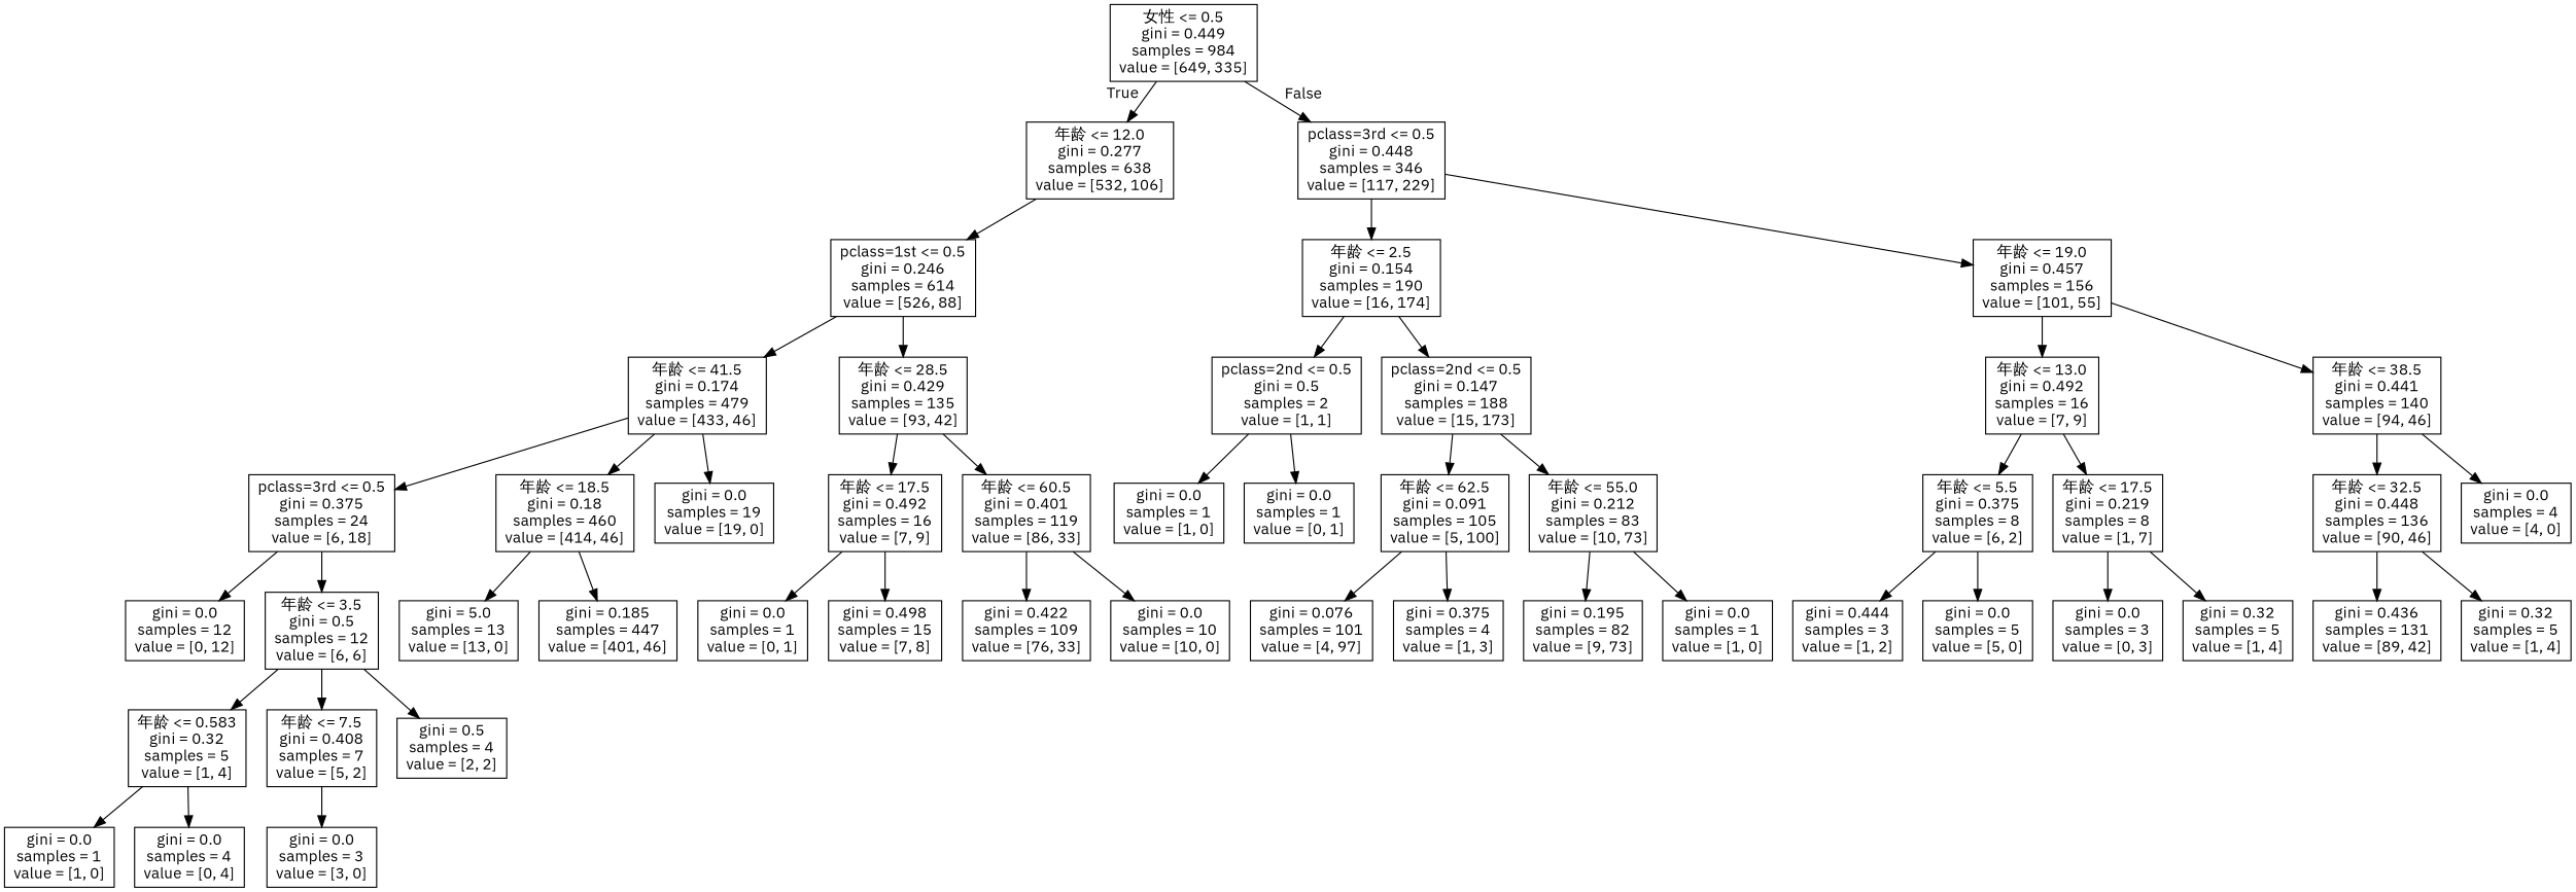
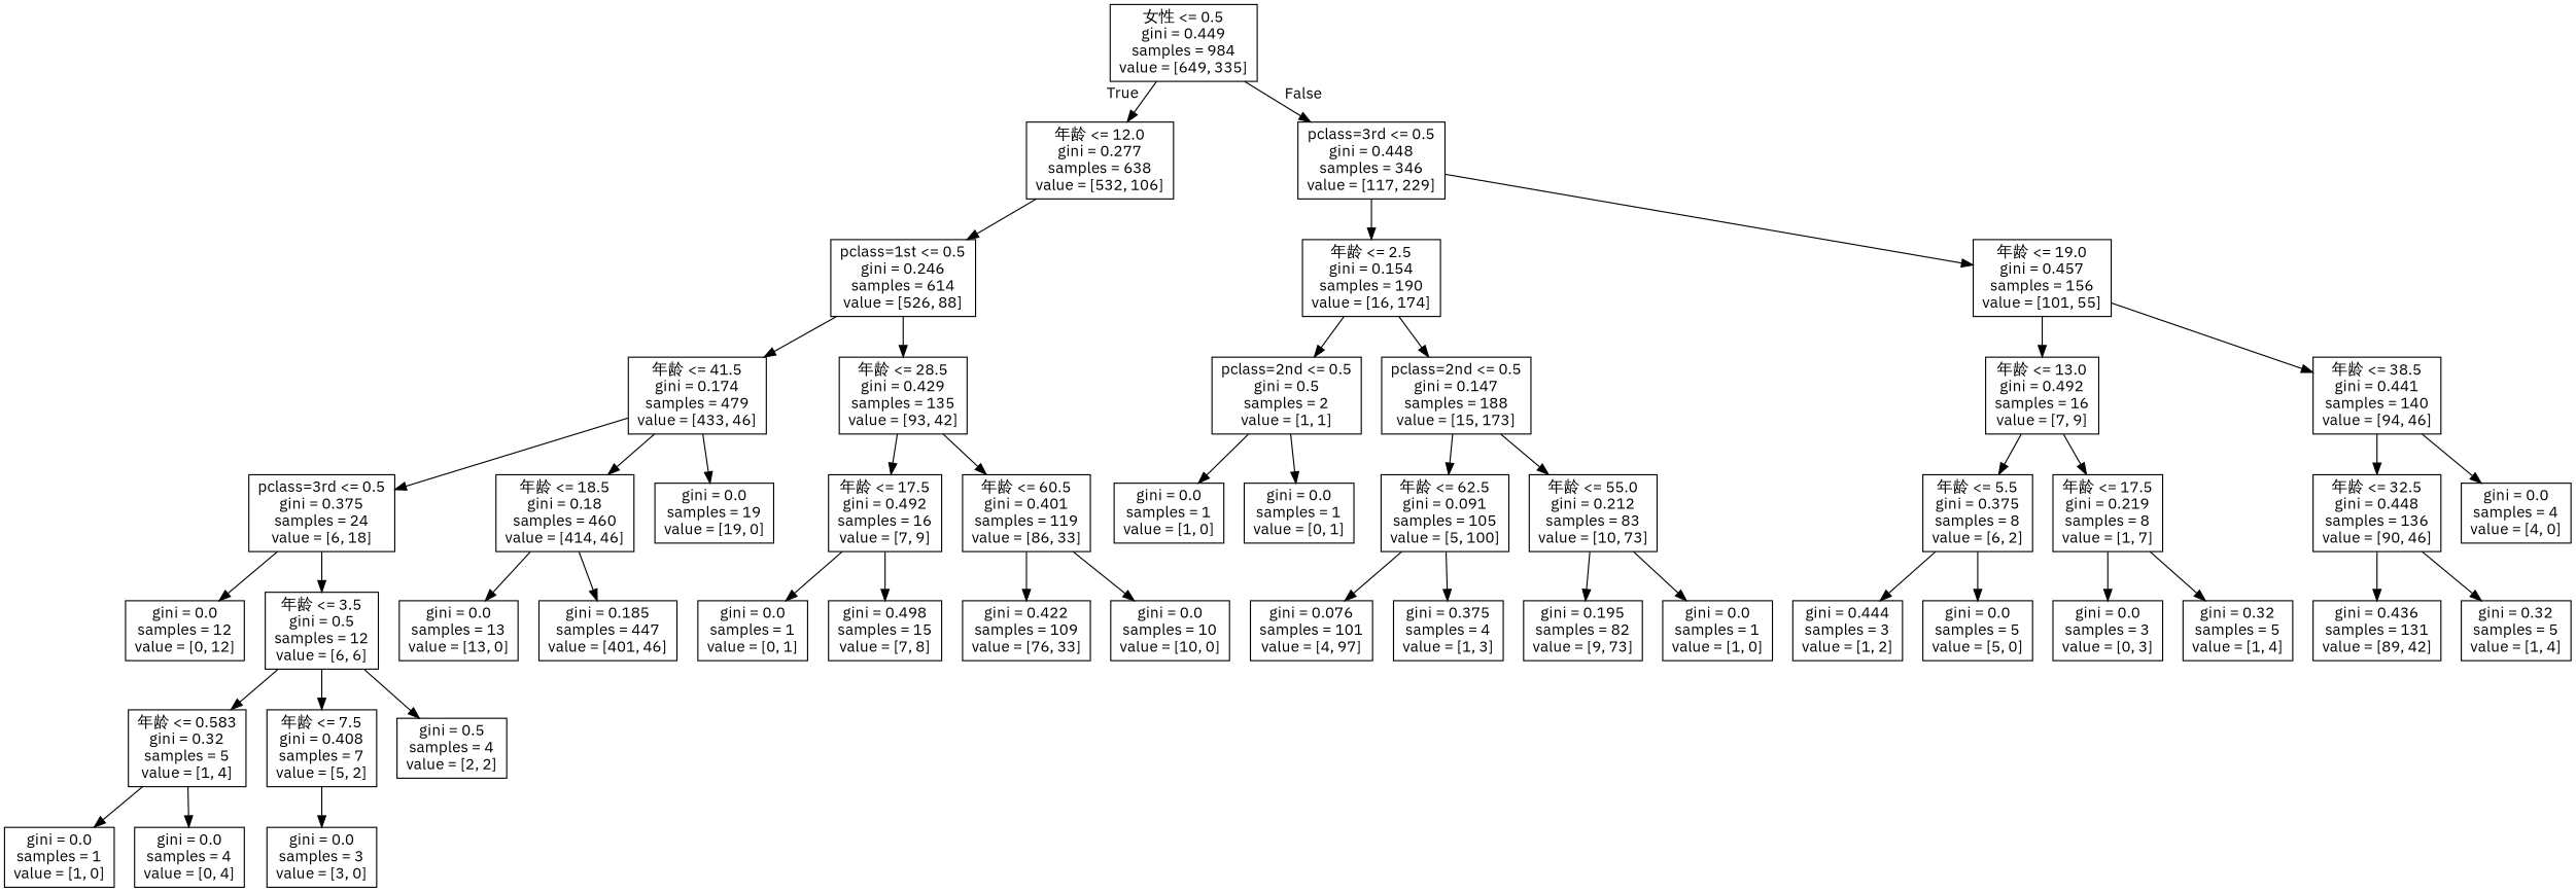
  digraph {
    fontname="IBM Plex Sans"
    node [fontname="IBM Plex Sans" shape=box]
    edge [fontname="IBM Plex Sans"]
    n1 [label="女性 <= 0.5\ngini = 0.449\nsamples = 984\nvalue = [649, 335]"]
    n2 [label="年龄 <= 12.0\ngini = 0.277\nsamples = 638\nvalue = [532, 106]"]
    n3 [label="pclass=3rd <= 0.5\ngini = 0.448\nsamples = 346\nvalue = [117, 229]"]
    n4 [label="pclass=1st <= 0.5\ngini = 0.246\nsamples = 614\nvalue = [526, 88]"]
    n5 [label="年龄 <= 2.5\ngini = 0.154\nsamples = 190\nvalue = [16, 174]"]
    n6 [label="年龄 <= 19.0\ngini = 0.457\nsamples = 156\nvalue = [101, 55]"]
    n7 [label="pclass=3rd <= 0.5\ngini = 0.375\nsamples = 24\nvalue = [6, 18]"]
    n8 [label="gini = 0.0\nsamples = 12\nvalue = [0, 12]"]
    n9 [label="年龄 <= 3.5\ngini = 0.5\nsamples = 12\nvalue = [6, 6]"]
    n10 [label="年龄 <= 41.5\ngini = 0.174\nsamples = 479\nvalue = [433, 46]"]
    n11 [label="年龄 <= 28.5\ngini = 0.429\nsamples = 135\nvalue = [93, 42]"]
    n12 [label="年龄 <= 0.583\ngini = 0.32\nsamples = 5\nvalue = [1, 4]"]
    n13 [label="年龄 <= 7.5\ngini = 0.408\nsamples = 7\nvalue = [5, 2]"]
    n14 [label="gini = 0.5\nsamples = 4\nvalue = [2, 2]"]
    n15 [label="gini = 0.0\nsamples = 1\nvalue = [1, 0]"]
    n16 [label="gini = 0.0\nsamples = 4\nvalue = [0, 4]"]
    n17 [label="gini = 0.0\nsamples = 3\nvalue = [3, 0]"]
    n18 [label="年龄 <= 18.5\ngini = 0.18\nsamples = 460\nvalue = [414, 46]"]
    n19 [label="gini = 0.0\nsamples = 19\nvalue = [19, 0]"]
    n20 [label="年龄 <= 17.5\ngini = 0.492\nsamples = 16\nvalue = [7, 9]"]
    n21 [label="年龄 <= 60.5\ngini = 0.401\nsamples = 119\nvalue = [86, 33]"]
-   n22 [label="gini = 5.0\nsamples = 13\nvalue = [13, 0]"]
+   n22 [label="gini = 0.0\nsamples = 13\nvalue = [13, 0]"]
    n23 [label="gini = 0.185\nsamples = 447\nvalue = [401, 46]"]
    n24 [label="gini = 0.0\nsamples = 1\nvalue = [0, 1]"]
    n25 [label="gini = 0.498\nsamples = 15\nvalue = [7, 8]"]
    n26 [label="gini = 0.422\nsamples = 109\nvalue = [76, 33]"]
    n27 [label="gini = 0.0\nsamples = 10\nvalue = [10, 0]"]
    n28 [label="pclass=2nd <= 0.5\ngini = 0.5\nsamples = 2\nvalue = [1, 1]"]
    n29 [label="pclass=2nd <= 0.5\ngini = 0.147\nsamples = 188\nvalue = [15, 173]"]
    n30 [label="年龄 <= 13.0\ngini = 0.492\nsamples = 16\nvalue = [7, 9]"]
    n31 [label="年龄 <= 38.5\ngini = 0.441\nsamples = 140\nvalue = [94, 46]"]
    n32 [label="gini = 0.0\nsamples = 1\nvalue = [1, 0]"]
    n33 [label="gini = 0.0\nsamples = 1\nvalue = [0, 1]"]
    n34 [label="年龄 <= 62.5\ngini = 0.091\nsamples = 105\nvalue = [5, 100]"]
    n35 [label="年龄 <= 55.0\ngini = 0.212\nsamples = 83\nvalue = [10, 73]"]
    n36 [label="gini = 0.076\nsamples = 101\nvalue = [4, 97]"]
    n37 [label="gini = 0.375\nsamples = 4\nvalue = [1, 3]"]
    n38 [label="gini = 0.195\nsamples = 82\nvalue = [9, 73]"]
    n39 [label="gini = 0.0\nsamples = 1\nvalue = [1, 0]"]
    n40 [label="年龄 <= 5.5\ngini = 0.375\nsamples = 8\nvalue = [6, 2]"]
    n41 [label="年龄 <= 17.5\ngini = 0.219\nsamples = 8\nvalue = [1, 7]"]
    n42 [label="年龄 <= 32.5\ngini = 0.448\nsamples = 136\nvalue = [90, 46]"]
    n43 [label="gini = 0.0\nsamples = 4\nvalue = [4, 0]"]
    n44 [label="gini = 0.444\nsamples = 3\nvalue = [1, 2]"]
    n45 [label="gini = 0.0\nsamples = 5\nvalue = [5, 0]"]
    n46 [label="gini = 0.0\nsamples = 3\nvalue = [0, 3]"]
    n47 [label="gini = 0.32\nsamples = 5\nvalue = [1, 4]"]
    n48 [label="gini = 0.436\nsamples = 131\nvalue = [89, 42]"]
    n49 [label="gini = 0.32\nsamples = 5\nvalue = [1, 4]"]
    n1 -> n2 [headlabel=True labelangle=45 labeldistance=2.5]
    n1 -> n3 [headlabel=False labelangle=-45 labeldistance=2.5]
    n2 -> n4
    n3 -> n5
    n3 -> n6
    n4 -> n10
    n4 -> n11
    n5 -> n28
    n5 -> n29
    n6 -> n30
    n6 -> n31
    n7 -> n8
    n7 -> n9
    n9 -> n12
    n9 -> n13
    n9 -> n14
    n10 -> n7
    n10 -> n18
    n10 -> n19
    n11 -> n20
    n11 -> n21
    n12 -> n15
    n12 -> n16
    n13 -> n17
    n18 -> n22
    n18 -> n23
    n20 -> n24
    n20 -> n25
    n21 -> n26
    n21 -> n27
    n28 -> n32
    n28 -> n33
    n29 -> n34
    n29 -> n35
    n30 -> n40
    n30 -> n41
    n31 -> n42
    n31 -> n43
    n34 -> n36
    n34 -> n37
    n35 -> n38
    n35 -> n39
    n40 -> n44
    n40 -> n45
    n41 -> n46
    n41 -> n47
    n42 -> n48
    n42 -> n49
  }
